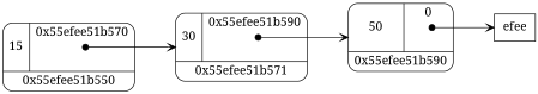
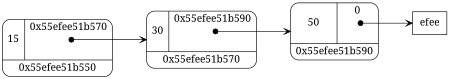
  digraph {
    fontname="Noto Serif"
    rankdir=LR
    ranksep=.75
    node [fontname="Noto Serif" fontsize=16 shape=Mrecord]
    edge [arrowhead=vee arrowtail=dot dir=both fontname="Noto Serif" tailclip=false tailport="ref:c"]
    n1 [height=0.015 label="{ {<data> 15 } | <ref> 0x55efee51b570\n\n\n} | <actual> 0x55efee51b550 " width=0.03]
-   n2 [height=0.015 label="{ {<data> 30 } | <ref> 0x55efee51b590\n\n\n} | <actual> 0x55efee51b571 " width=0.03]
+   n2 [height=0.015 label="{ {<data> 30 } | <ref> 0x55efee51b590\n\n\n} | <actual> 0x55efee51b570 " width=0.03]
    n3 [height=0.015 label="{ {<data> 50 } | <ref> 0\n\n\n} | <actual> 0x55efee51b590 " width=0.03]
    n4 [label=efee shape=box]
    n1 -> n2
    n2 -> n3
    n3 -> n4
  }
